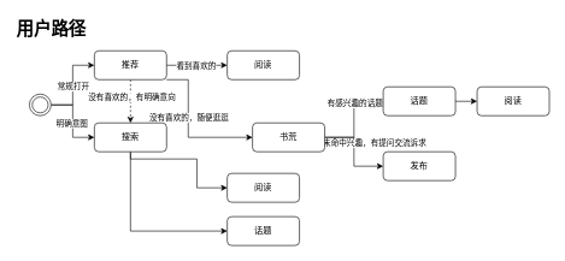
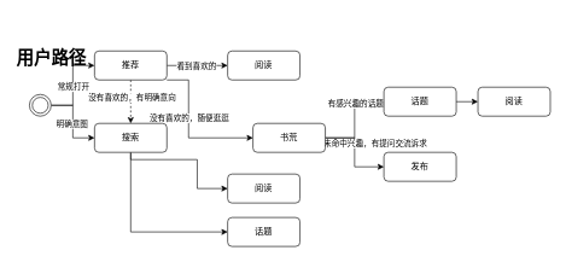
  <mxCell id="0" />
  <mxCell id="1" parent="0" />
- <mxCell id="2" value="用户路径" style="text;strokeColor=none;fillColor=none;html=1;fontSize=24;fontStyle=1;verticalAlign=middle;align=center;" vertex="1" parent="1"><mxGeometry x="20" y="20" width="100" height="40" as="geometry" /></mxCell>
+ <mxCell id="2" value="用户路径" style="text;strokeColor=none;fillColor=none;html=1;fontSize=24;fontStyle=1;verticalAlign=middle;align=center;" vertex="1" parent="1"><mxGeometry x="20" y="60" width="100" height="40" as="geometry" /></mxCell>
  <mxCell id="3" style="edgeStyle=orthogonalEdgeStyle;rounded=0;orthogonalLoop=1;jettySize=auto;html=1;exitX=1;exitY=0.5;exitDx=0;exitDy=0;entryX=0;entryY=0.5;entryDx=0;entryDy=0;" edge="1" parent="1" source="7" target="14"><mxGeometry relative="1" as="geometry" /></mxCell>
  <mxCell id="4" value="常规打开" style="edgeLabel;html=1;align=center;verticalAlign=middle;resizable=0;points=[];" vertex="1" connectable="0" parent="3"><mxGeometry x="-0.208" relative="1" as="geometry"><mxPoint y="-10" as="offset" /></mxGeometry></mxCell>
  <mxCell id="5" style="edgeStyle=orthogonalEdgeStyle;rounded=0;orthogonalLoop=1;jettySize=auto;html=1;exitX=1;exitY=0.5;exitDx=0;exitDy=0;entryX=0;entryY=0.5;entryDx=0;entryDy=0;" edge="1" parent="1" source="7" target="17"><mxGeometry relative="1" as="geometry" /></mxCell>
  <mxCell id="6" value="明确意图" style="edgeLabel;html=1;align=center;verticalAlign=middle;resizable=0;points=[];" vertex="1" connectable="0" parent="5"><mxGeometry x="0.157" y="-2" relative="1" as="geometry"><mxPoint y="-6" as="offset" /></mxGeometry></mxCell>
  <mxCell id="7" value="" style="ellipse;shape=doubleEllipse;html=1;dashed=0;whitespace=wrap;aspect=fixed;" vertex="1" parent="1"><mxGeometry x="40" y="130" width="30" height="30" as="geometry" /></mxCell>
  <mxCell id="8" value="" style="edgeStyle=orthogonalEdgeStyle;rounded=0;orthogonalLoop=1;jettySize=auto;html=1;dashed=1;" edge="1" parent="1" source="14" target="17"><mxGeometry relative="1" as="geometry" /></mxCell>
  <mxCell id="9" value="没有喜欢的，有明确意向" style="edgeLabel;html=1;align=center;verticalAlign=middle;resizable=0;points=[];" vertex="1" connectable="0" parent="8"><mxGeometry x="-0.211" y="1" relative="1" as="geometry"><mxPoint as="offset" /></mxGeometry></mxCell>
  <mxCell id="10" value="" style="edgeStyle=orthogonalEdgeStyle;rounded=0;orthogonalLoop=1;jettySize=auto;html=1;" edge="1" parent="1" source="14" target="18"><mxGeometry relative="1" as="geometry" /></mxCell>
  <mxCell id="11" value="看到喜欢的" style="edgeLabel;html=1;align=center;verticalAlign=middle;resizable=0;points=[];" vertex="1" connectable="0" parent="10"><mxGeometry x="-0.309" y="2" relative="1" as="geometry"><mxPoint x="11" y="2" as="offset" /></mxGeometry></mxCell>
  <mxCell id="12" style="edgeStyle=orthogonalEdgeStyle;rounded=0;orthogonalLoop=1;jettySize=auto;html=1;exitX=1;exitY=1;exitDx=0;exitDy=0;entryX=0;entryY=0.5;entryDx=0;entryDy=0;" edge="1" parent="1" source="14" target="23"><mxGeometry relative="1" as="geometry"><Array as="points"><mxPoint x="260" y="110" /><mxPoint x="260" y="190" /></Array></mxGeometry></mxCell>
  <mxCell id="13" value="没有喜欢的，随便逛逛" style="edgeLabel;html=1;align=center;verticalAlign=middle;resizable=0;points=[];" vertex="1" connectable="0" parent="12"><mxGeometry x="-0.337" relative="1" as="geometry"><mxPoint y="16" as="offset" /></mxGeometry></mxCell>
  <mxCell id="14" value="推荐" style="rounded=1;whiteSpace=wrap;html=1;" vertex="1" parent="1"><mxGeometry x="130" y="70" width="100" height="40" as="geometry" /></mxCell>
  <mxCell id="15" style="edgeStyle=orthogonalEdgeStyle;rounded=0;orthogonalLoop=1;jettySize=auto;html=1;exitX=0.5;exitY=1;exitDx=0;exitDy=0;entryX=0;entryY=0.5;entryDx=0;entryDy=0;" edge="1" parent="1" source="17" target="24"><mxGeometry relative="1" as="geometry"><Array as="points"><mxPoint x="180" y="220" /><mxPoint x="272" y="220" /><mxPoint x="272" y="260" /></Array></mxGeometry></mxCell>
  <mxCell id="16" style="edgeStyle=orthogonalEdgeStyle;rounded=0;orthogonalLoop=1;jettySize=auto;html=1;exitX=0.5;exitY=1;exitDx=0;exitDy=0;entryX=0;entryY=0.5;entryDx=0;entryDy=0;" edge="1" parent="1" source="17" target="25"><mxGeometry relative="1" as="geometry" /></mxCell>
  <mxCell id="17" value="搜索" style="rounded=1;whiteSpace=wrap;html=1;" vertex="1" parent="1"><mxGeometry x="130" y="170" width="100" height="40" as="geometry" /></mxCell>
  <mxCell id="18" value="阅读" style="rounded=1;whiteSpace=wrap;html=1;" vertex="1" parent="1"><mxGeometry x="314" y="70" width="100" height="40" as="geometry" /></mxCell>
  <mxCell id="19" style="edgeStyle=orthogonalEdgeStyle;rounded=0;orthogonalLoop=1;jettySize=auto;html=1;exitX=1;exitY=0.5;exitDx=0;exitDy=0;entryX=0;entryY=0.5;entryDx=0;entryDy=0;" edge="1" parent="1" source="23" target="27"><mxGeometry relative="1" as="geometry" /></mxCell>
  <mxCell id="20" value="有感兴趣的话题" style="edgeLabel;html=1;align=center;verticalAlign=middle;resizable=0;points=[];" vertex="1" connectable="0" parent="19"><mxGeometry x="0.347" y="-1" relative="1" as="geometry"><mxPoint as="offset" /></mxGeometry></mxCell>
  <mxCell id="21" style="edgeStyle=orthogonalEdgeStyle;rounded=0;orthogonalLoop=1;jettySize=auto;html=1;exitX=1;exitY=0.5;exitDx=0;exitDy=0;entryX=0;entryY=0.5;entryDx=0;entryDy=0;" edge="1" parent="1" source="23" target="28"><mxGeometry relative="1" as="geometry" /></mxCell>
  <mxCell id="22" value="未命中兴趣，有提问交流诉求" style="edgeLabel;html=1;align=center;verticalAlign=middle;resizable=0;points=[];" vertex="1" connectable="0" parent="21"><mxGeometry x="0.127" y="-3" relative="1" as="geometry"><mxPoint x="31" y="-20" as="offset" /></mxGeometry></mxCell>
  <mxCell id="23" value="书荒" style="rounded=1;whiteSpace=wrap;html=1;" vertex="1" parent="1"><mxGeometry x="349" y="170" width="100" height="40" as="geometry" /></mxCell>
  <mxCell id="24" value="阅读" style="rounded=1;whiteSpace=wrap;html=1;" vertex="1" parent="1"><mxGeometry x="314" y="240" width="100" height="40" as="geometry" /></mxCell>
  <mxCell id="25" value="话题" style="rounded=1;whiteSpace=wrap;html=1;" vertex="1" parent="1"><mxGeometry x="314" y="300" width="100" height="40" as="geometry" /></mxCell>
  <mxCell id="26" style="edgeStyle=orthogonalEdgeStyle;rounded=0;orthogonalLoop=1;jettySize=auto;html=1;exitX=1;exitY=0.5;exitDx=0;exitDy=0;entryX=0;entryY=0.5;entryDx=0;entryDy=0;" edge="1" parent="1" source="27" target="29"><mxGeometry relative="1" as="geometry" /></mxCell>
  <mxCell id="27" value="话题" style="rounded=1;whiteSpace=wrap;html=1;" vertex="1" parent="1"><mxGeometry x="530" y="120" width="100" height="40" as="geometry" /></mxCell>
  <mxCell id="28" value="发布" style="rounded=1;whiteSpace=wrap;html=1;" vertex="1" parent="1"><mxGeometry x="530" y="210" width="100" height="40" as="geometry" /></mxCell>
  <mxCell id="29" value="阅读" style="rounded=1;whiteSpace=wrap;html=1;" vertex="1" parent="1"><mxGeometry x="660" y="120" width="100" height="40" as="geometry" /></mxCell>
